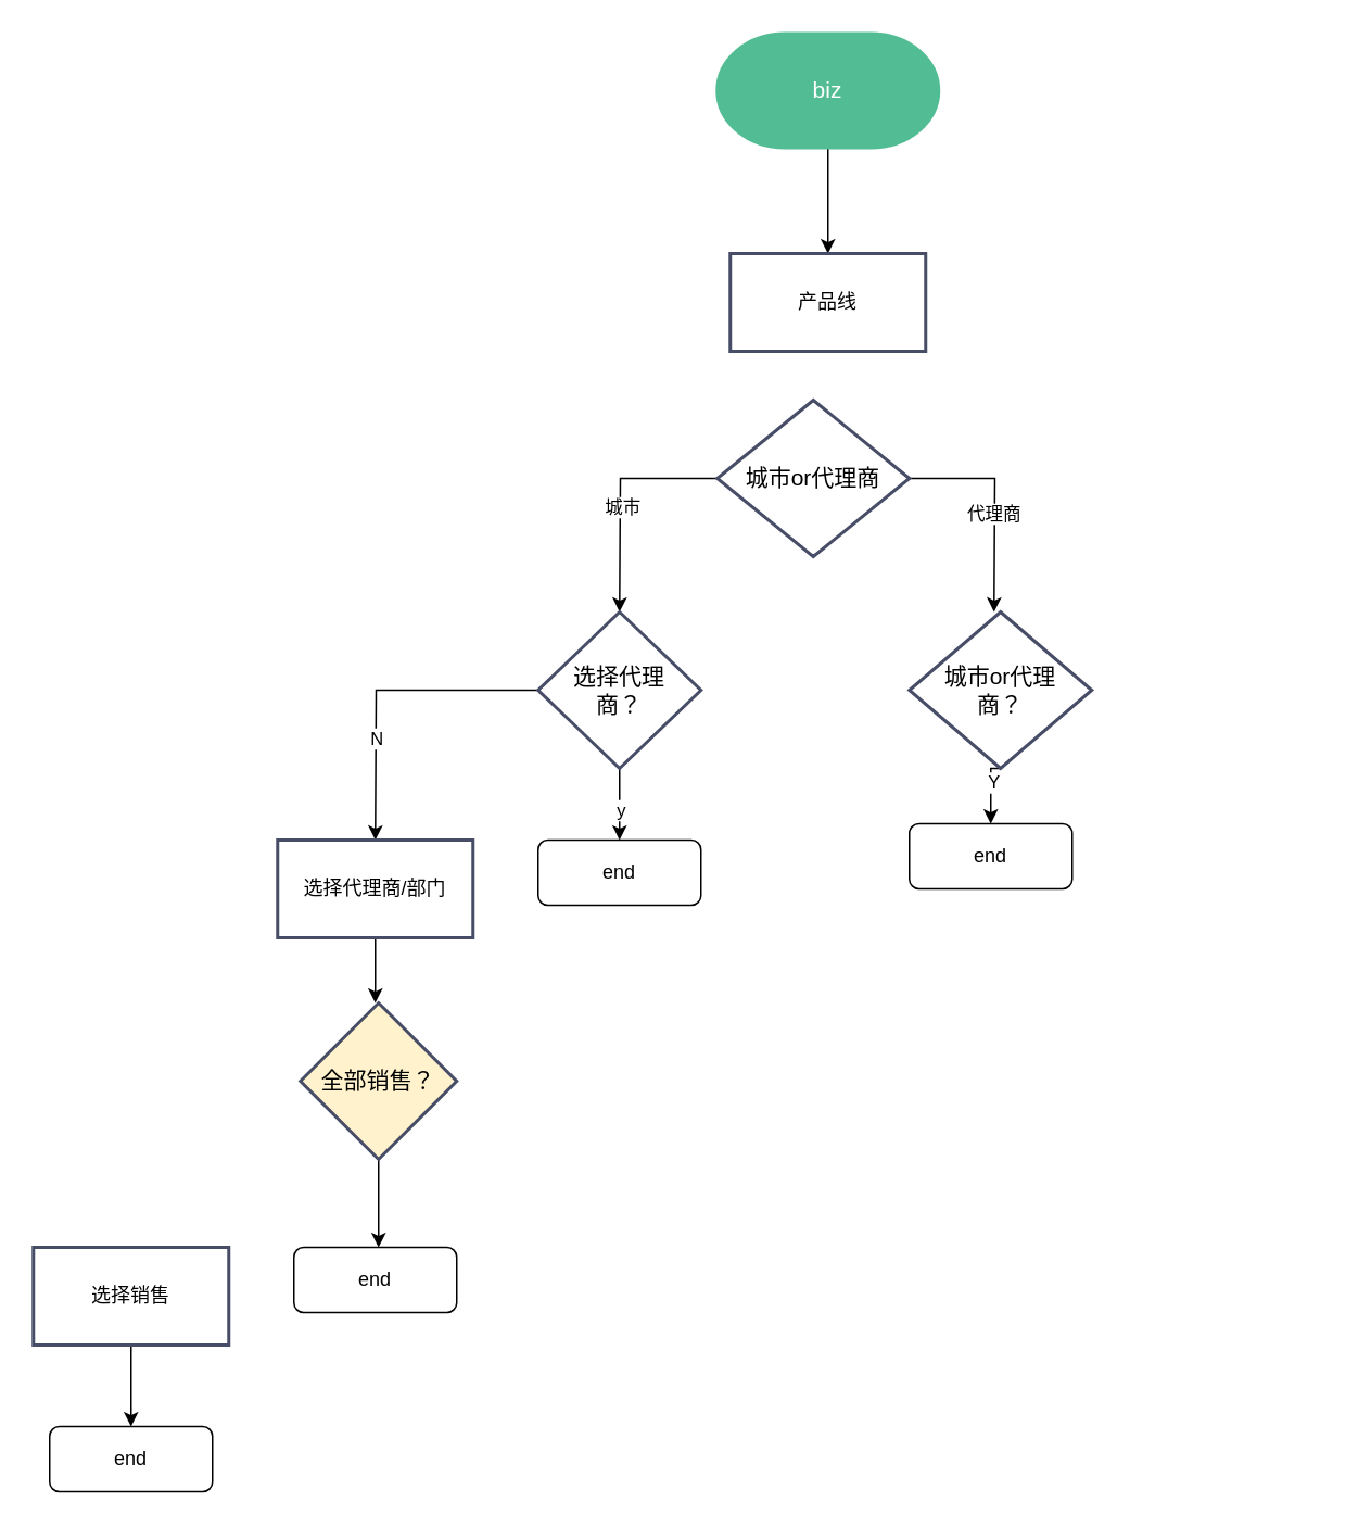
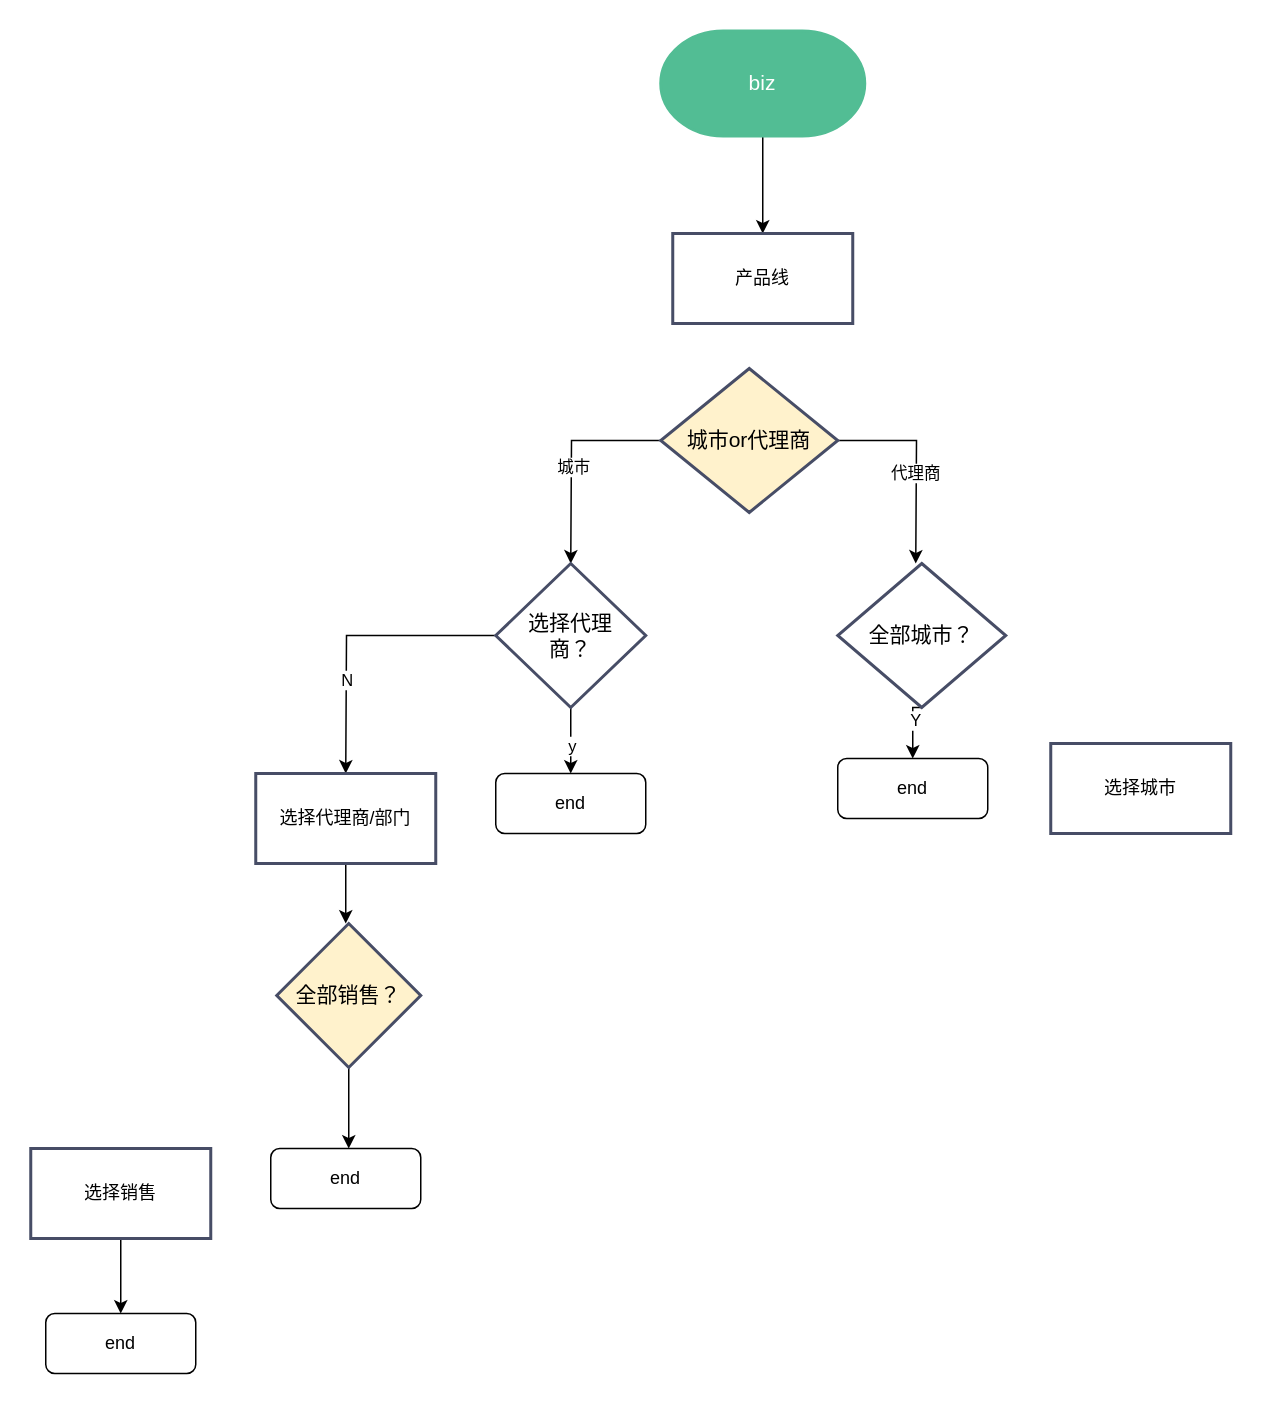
  <mxCell id="0" />
  <mxCell id="1" parent="0" />
  <mxCell id="2" style="edgeStyle=orthogonalEdgeStyle;rounded=0;orthogonalLoop=1;jettySize=auto;html=1;" edge="1" parent="1" source="3"><mxGeometry relative="1" as="geometry"><mxPoint x="508" y="155" as="targetPoint" /></mxGeometry></mxCell>
  <mxCell id="3" value="biz" style="fontSize=14;zwfType=basicShape;strokeWidth=2;html=1;shape=mxgraph.flowchart.terminator;whiteSpace=wrap;strokeColor=#52BD94;fontColor=#FFFFFF;fillColor=#52BD94;" vertex="1" parent="1"><mxGeometry x="440" y="20" width="136" height="70" as="geometry" /></mxCell>
  <mxCell id="4" style="edgeStyle=orthogonalEdgeStyle;rounded=0;orthogonalLoop=1;jettySize=auto;html=1;" edge="1" parent="1" source="8"><mxGeometry relative="1" as="geometry"><mxPoint x="380" y="375" as="targetPoint" /></mxGeometry></mxCell>
  <mxCell id="5" value="城市" style="edgeLabel;html=1;align=center;verticalAlign=middle;resizable=0;points=[];" vertex="1" connectable="0" parent="4"><mxGeometry x="-0.169" y="17" relative="1" as="geometry"><mxPoint as="offset" /></mxGeometry></mxCell>
  <mxCell id="6" style="edgeStyle=orthogonalEdgeStyle;rounded=0;orthogonalLoop=1;jettySize=auto;html=1;exitX=1;exitY=0.5;exitDx=0;exitDy=0;" edge="1" parent="1" source="8"><mxGeometry relative="1" as="geometry"><mxPoint x="610" y="375" as="targetPoint" /></mxGeometry></mxCell>
  <mxCell id="7" value="代理商" style="edgeLabel;html=1;align=center;verticalAlign=middle;resizable=0;points=[];" vertex="1" connectable="0" parent="6"><mxGeometry x="-0.239" y="-21" relative="1" as="geometry"><mxPoint as="offset" /></mxGeometry></mxCell>
- <mxCell id="8" value="城市or代理商" style="fontSize=14;spacingLeft=10;spacingRight=10;zwfType=basicShape;strokeWidth=2;rhombus;whiteSpace=wrap;html=1;strokeColor=#474D66;" vertex="1" parent="1"><mxGeometry x="440" y="245" width="118" height="96" as="geometry" /></mxCell>
+ <mxCell id="8" value="城市or代理商" style="fontSize=14;spacingLeft=10;spacingRight=10;zwfType=basicShape;strokeWidth=2;rhombus;whiteSpace=wrap;html=1;strokeColor=#474D66;fillColor=#fff2cc;" vertex="1" parent="1"><mxGeometry x="440" y="245" width="118" height="96" as="geometry" /></mxCell>
  <mxCell id="9" value="产品线" style="zwfType=basicShape;rounded=0;strokeWidth=2;strokeColor=#474D66;whiteSpace=wrap;html=1;" vertex="1" parent="1"><mxGeometry x="448" y="155" width="120" height="60" as="geometry" /></mxCell>
  <mxCell id="10" style="edgeStyle=orthogonalEdgeStyle;rounded=0;orthogonalLoop=1;jettySize=auto;html=1;exitX=0;exitY=0.5;exitDx=0;exitDy=0;" edge="1" parent="1" source="14"><mxGeometry relative="1" as="geometry"><mxPoint x="230" y="515" as="targetPoint" /><mxPoint x="280" y="423" as="sourcePoint" /></mxGeometry></mxCell>
  <mxCell id="11" value="N" style="edgeLabel;html=1;align=center;verticalAlign=middle;resizable=0;points=[];" vertex="1" connectable="0" parent="10"><mxGeometry x="0.042" y="29" relative="1" as="geometry"><mxPoint x="-29" y="29" as="offset" /></mxGeometry></mxCell>
  <mxCell id="12" style="edgeStyle=orthogonalEdgeStyle;rounded=0;orthogonalLoop=1;jettySize=auto;html=1;exitX=0.5;exitY=1;exitDx=0;exitDy=0;" edge="1" parent="1" source="14"><mxGeometry relative="1" as="geometry"><mxPoint x="380" y="515" as="targetPoint" /></mxGeometry></mxCell>
  <mxCell id="13" value="y" style="edgeLabel;html=1;align=center;verticalAlign=middle;resizable=0;points=[];" vertex="1" connectable="0" parent="12"><mxGeometry x="-0.023" y="-3" relative="1" as="geometry"><mxPoint as="offset" /></mxGeometry></mxCell>
  <mxCell id="14" value="选择代理商？" style="fontSize=14;spacingLeft=10;spacingRight=10;zwfType=basicShape;strokeWidth=2;rhombus;whiteSpace=wrap;html=1;strokeColor=#474D66;" vertex="1" parent="1"><mxGeometry x="330" y="375" width="100" height="96" as="geometry" /></mxCell>
  <mxCell id="15" style="edgeStyle=orthogonalEdgeStyle;rounded=0;orthogonalLoop=1;jettySize=auto;html=1;exitX=0.5;exitY=1;exitDx=0;exitDy=0;" edge="1" parent="1" source="16"><mxGeometry relative="1" as="geometry"><mxPoint x="230" y="615" as="targetPoint" /></mxGeometry></mxCell>
  <mxCell id="16" value="选择代理商/部门" style="zwfType=basicShape;rounded=0;strokeWidth=2;strokeColor=#474D66;whiteSpace=wrap;html=1;" vertex="1" parent="1"><mxGeometry x="170" y="515" width="120" height="60" as="geometry" /></mxCell>
  <mxCell id="17" style="edgeStyle=orthogonalEdgeStyle;rounded=0;orthogonalLoop=1;jettySize=auto;html=1;entryX=0.5;entryY=0;entryDx=0;entryDy=0;" edge="1" parent="1" source="18"><mxGeometry relative="1" as="geometry"><mxPoint x="232" y="765" as="targetPoint" /></mxGeometry></mxCell>
  <mxCell id="18" value="全部销售？" style="fontSize=14;spacingLeft=10;spacingRight=10;zwfType=basicShape;strokeWidth=2;rhombus;whiteSpace=wrap;html=1;strokeColor=#474D66;fillColor=#fff2cc;" vertex="1" parent="1"><mxGeometry x="184" y="615" width="96" height="96" as="geometry" /></mxCell>
  <mxCell id="19" style="edgeStyle=orthogonalEdgeStyle;rounded=0;orthogonalLoop=1;jettySize=auto;html=1;" edge="1" parent="1" source="20"><mxGeometry relative="1" as="geometry"><mxPoint y="875" as="targetPoint" x="80" /></mxGeometry></mxCell>
  <mxCell id="20" value="选择销售" style="zwfType=basicShape;rounded=0;strokeWidth=2;strokeColor=#474D66;whiteSpace=wrap;html=1;" vertex="1" parent="1"><mxGeometry x="20" y="765" width="120" height="60" as="geometry" /></mxCell>
  <mxCell id="21" value="end" style="rounded=1;whiteSpace=wrap;html=1;" vertex="1" parent="1"><mxGeometry x="30" y="875" width="100" height="40" as="geometry" /></mxCell>
  <mxCell id="22" value="end" style="rounded=1;whiteSpace=wrap;html=1;" vertex="1" parent="1"><mxGeometry x="180" y="765" width="100" height="40" as="geometry" /></mxCell>
  <mxCell id="23" value="end" style="rounded=1;whiteSpace=wrap;html=1;" vertex="1" parent="1"><mxGeometry x="330" y="515" width="100" height="40" as="geometry" /></mxCell>
  <mxCell id="24" style="edgeStyle=orthogonalEdgeStyle;rounded=0;orthogonalLoop=1;jettySize=auto;html=1;exitX=0.5;exitY=1;exitDx=0;exitDy=0;" edge="1" parent="1" source="26"><mxGeometry relative="1" as="geometry"><mxPoint x="608" y="505" as="targetPoint" /></mxGeometry></mxCell>
  <mxCell id="25" value="Y" style="edgeLabel;html=1;align=center;verticalAlign=middle;resizable=0;points=[];" vertex="1" connectable="0" parent="24"><mxGeometry x="-0.324" y="1" relative="1" as="geometry"><mxPoint as="offset" /></mxGeometry></mxCell>
- <mxCell id="26" value="城市or代理商？" style="fontSize=14;spacingLeft=10;spacingRight=10;zwfType=basicShape;strokeWidth=2;rhombus;whiteSpace=wrap;html=1;strokeColor=#474D66;" vertex="1" parent="1"><mxGeometry x="558" y="375" width="112" height="96" as="geometry" /></mxCell>
+ <mxCell id="26" value="全部城市？" style="fontSize=14;spacingLeft=10;spacingRight=10;zwfType=basicShape;strokeWidth=2;rhombus;whiteSpace=wrap;html=1;strokeColor=#474D66;" vertex="1" parent="1"><mxGeometry x="558" y="375" width="112" height="96" as="geometry" /></mxCell>
  <mxCell id="27" value="end" style="rounded=1;whiteSpace=wrap;html=1;" vertex="1" parent="1"><mxGeometry x="558" y="505" width="100" height="40" as="geometry" /></mxCell>
+ <mxCell id="28" value="选择城市" style="zwfType=basicShape;rounded=0;strokeWidth=2;strokeColor=#474D66;whiteSpace=wrap;html=1;" vertex="1" parent="1"><mxGeometry x="700" y="495" width="120" height="60" as="geometry" /></mxCell>
